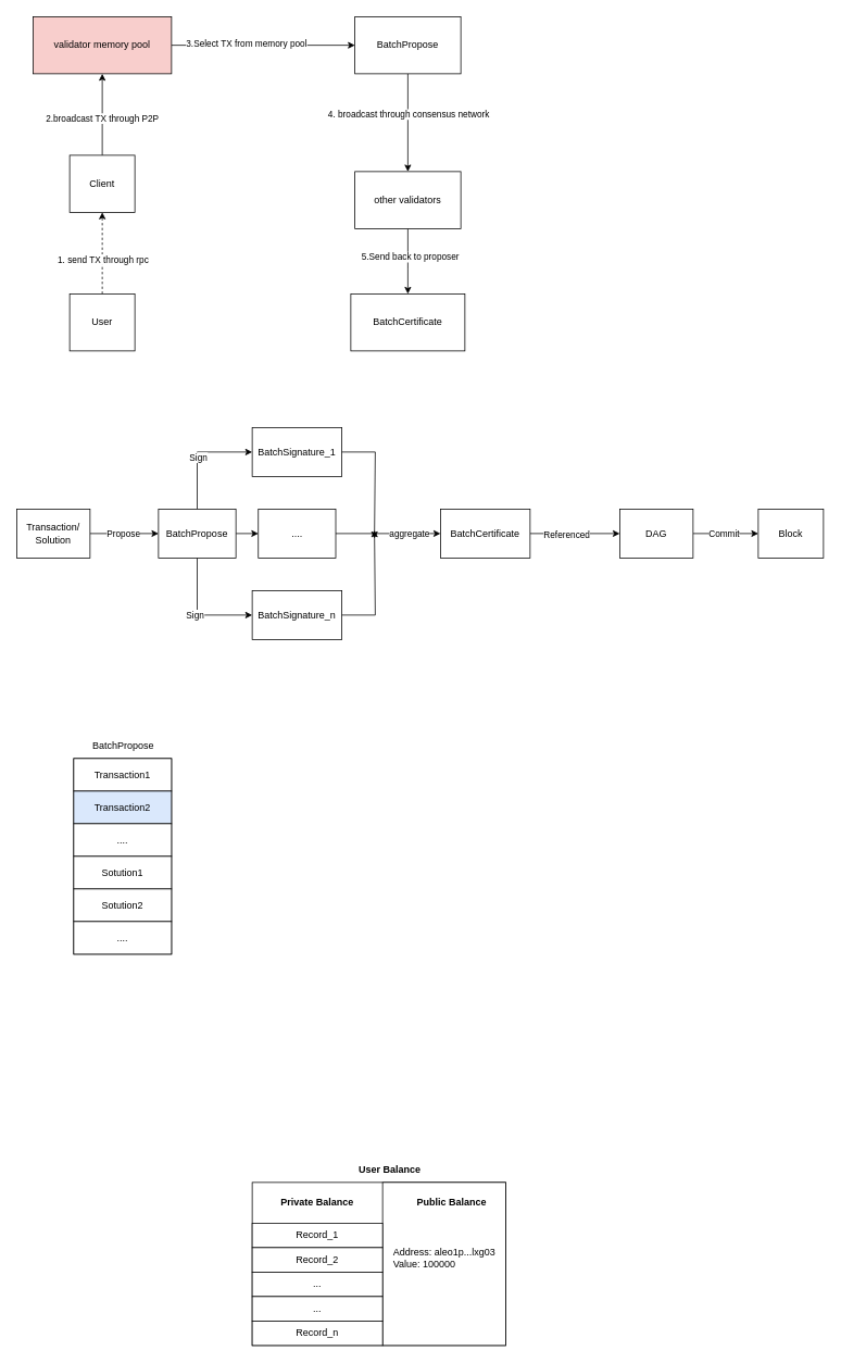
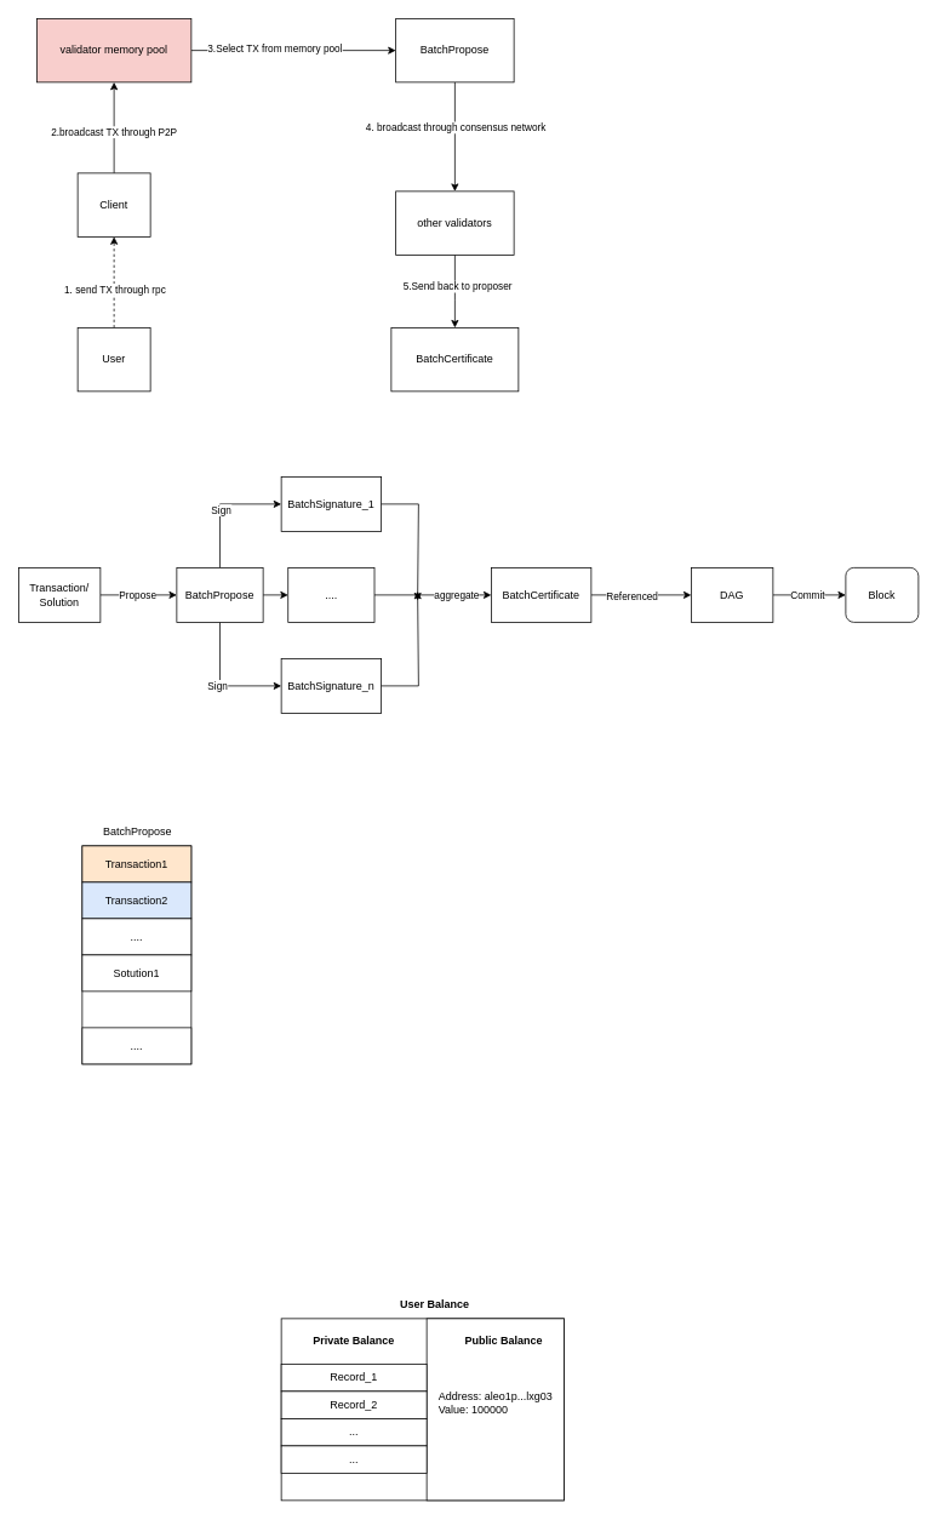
  <mxCell id="0" />
  <mxCell id="1" parent="0" />
  <mxCell id="2" style="edgeStyle=orthogonalEdgeStyle;rounded=0;orthogonalLoop=1;jettySize=auto;html=1;exitX=0.5;exitY=0;exitDx=0;exitDy=0;entryX=0.5;entryY=1;entryDx=0;entryDy=0;" parent="1" source="4" target="10" edge="1"><mxGeometry relative="1" as="geometry" /></mxCell>
  <mxCell id="3" value="2.broadcast TX through P2P" style="edgeLabel;html=1;align=center;verticalAlign=middle;resizable=0;points=[];" parent="2" vertex="1" connectable="0"><mxGeometry x="-0.08" y="1" relative="1" as="geometry"><mxPoint as="offset" /></mxGeometry></mxCell>
  <mxCell id="4" value="Client" style="rounded=0;whiteSpace=wrap;html=1;" parent="1" vertex="1"><mxGeometry x="85" y="190" width="80" height="70" as="geometry" /></mxCell>
  <mxCell id="5" style="edgeStyle=orthogonalEdgeStyle;rounded=0;orthogonalLoop=1;jettySize=auto;html=1;exitX=0.5;exitY=0;exitDx=0;exitDy=0;entryX=0.5;entryY=1;entryDx=0;entryDy=0;dashed=1;" parent="1" source="7" target="4" edge="1"><mxGeometry relative="1" as="geometry" /></mxCell>
  <mxCell id="6" value="1. send TX through&amp;nbsp;rpc" style="edgeLabel;html=1;align=center;verticalAlign=middle;resizable=0;points=[];" parent="5" vertex="1" connectable="0"><mxGeometry x="-0.14" relative="1" as="geometry"><mxPoint as="offset" /></mxGeometry></mxCell>
  <mxCell id="7" value="User" style="rounded=0;whiteSpace=wrap;html=1;" parent="1" vertex="1"><mxGeometry x="85" y="360" width="80" height="70" as="geometry" /></mxCell>
  <mxCell id="8" style="edgeStyle=orthogonalEdgeStyle;rounded=0;orthogonalLoop=1;jettySize=auto;html=1;exitX=1;exitY=0.5;exitDx=0;exitDy=0;entryX=0;entryY=0.5;entryDx=0;entryDy=0;" parent="1" source="10" target="13" edge="1"><mxGeometry relative="1" as="geometry" /></mxCell>
  <mxCell id="9" value="3.Select TX from memory pool" style="edgeLabel;html=1;align=center;verticalAlign=middle;resizable=0;points=[];" parent="8" vertex="1" connectable="0"><mxGeometry x="-0.187" y="3" relative="1" as="geometry"><mxPoint as="offset" /></mxGeometry></mxCell>
  <mxCell id="10" value="validator memory pool" style="rounded=0;whiteSpace=wrap;html=1;fillColor=#f8cecc;" parent="1" vertex="1"><mxGeometry x="40" y="20" width="170" height="70" as="geometry" /></mxCell>
  <mxCell id="11" style="edgeStyle=orthogonalEdgeStyle;rounded=0;orthogonalLoop=1;jettySize=auto;html=1;exitX=0.5;exitY=1;exitDx=0;exitDy=0;entryX=0.5;entryY=0;entryDx=0;entryDy=0;" parent="1" source="13" target="16" edge="1"><mxGeometry relative="1" as="geometry" /></mxCell>
  <mxCell id="12" value="4. broadcast through consensus network" style="edgeLabel;html=1;align=center;verticalAlign=middle;resizable=0;points=[];" parent="11" vertex="1" connectable="0"><mxGeometry x="-0.183" relative="1" as="geometry"><mxPoint as="offset" /></mxGeometry></mxCell>
  <mxCell id="13" value="BatchPropose" style="rounded=0;whiteSpace=wrap;html=1;" parent="1" vertex="1"><mxGeometry x="435" y="20" width="130" height="70" as="geometry" /></mxCell>
  <mxCell id="14" style="edgeStyle=orthogonalEdgeStyle;rounded=0;orthogonalLoop=1;jettySize=auto;html=1;exitX=0.5;exitY=1;exitDx=0;exitDy=0;entryX=0.5;entryY=0;entryDx=0;entryDy=0;" parent="1" source="16" target="17" edge="1"><mxGeometry relative="1" as="geometry"><Array as="points"><mxPoint x="500" y="330" /><mxPoint x="500" y="330" /></Array></mxGeometry></mxCell>
  <mxCell id="15" value="5.Send back to proposer" style="edgeLabel;html=1;align=center;verticalAlign=middle;resizable=0;points=[];" parent="14" vertex="1" connectable="0"><mxGeometry x="-0.16" y="2" relative="1" as="geometry"><mxPoint as="offset" /></mxGeometry></mxCell>
  <mxCell id="16" value="other validators" style="rounded=0;whiteSpace=wrap;html=1;" parent="1" vertex="1"><mxGeometry x="435" y="210" width="130" height="70" as="geometry" /></mxCell>
  <mxCell id="17" value="BatchCertificate" style="rounded=0;whiteSpace=wrap;html=1;" parent="1" vertex="1"><mxGeometry x="430" y="360" width="140" height="70" as="geometry" /></mxCell>
  <mxCell id="18" style="edgeStyle=orthogonalEdgeStyle;rounded=0;orthogonalLoop=1;jettySize=auto;html=1;exitX=1;exitY=0.5;exitDx=0;exitDy=0;entryX=0;entryY=0.5;entryDx=0;entryDy=0;" parent="1" source="20" target="26" edge="1"><mxGeometry relative="1" as="geometry" /></mxCell>
  <mxCell id="19" value="Propose" style="edgeLabel;html=1;align=center;verticalAlign=middle;resizable=0;points=[];" parent="18" vertex="1" connectable="0"><mxGeometry x="-0.236" y="1" relative="1" as="geometry"><mxPoint x="8" y="1" as="offset" /></mxGeometry></mxCell>
  <mxCell id="20" value="Transaction/&lt;div&gt;Solution&lt;/div&gt;" style="rounded=0;whiteSpace=wrap;html=1;" parent="1" vertex="1"><mxGeometry x="20" y="624" width="90" height="60" as="geometry" /></mxCell>
  <mxCell id="21" style="edgeStyle=orthogonalEdgeStyle;rounded=0;orthogonalLoop=1;jettySize=auto;html=1;exitX=0.5;exitY=0;exitDx=0;exitDy=0;entryX=0;entryY=0.5;entryDx=0;entryDy=0;" parent="1" source="26" target="37" edge="1"><mxGeometry relative="1" as="geometry" /></mxCell>
  <mxCell id="22" value="Sign" style="edgeLabel;html=1;align=center;verticalAlign=middle;resizable=0;points=[];" parent="21" vertex="1" connectable="0"><mxGeometry x="-0.072" y="-1" relative="1" as="geometry"><mxPoint as="offset" /></mxGeometry></mxCell>
  <mxCell id="23" style="edgeStyle=orthogonalEdgeStyle;rounded=0;orthogonalLoop=1;jettySize=auto;html=1;exitX=0.5;exitY=1;exitDx=0;exitDy=0;entryX=0;entryY=0.5;entryDx=0;entryDy=0;" parent="1" source="26" target="35" edge="1"><mxGeometry relative="1" as="geometry" /></mxCell>
  <mxCell id="24" value="Sign" style="edgeLabel;html=1;align=center;verticalAlign=middle;resizable=0;points=[];" parent="23" vertex="1" connectable="0"><mxGeometry x="-0.001" y="-3" relative="1" as="geometry"><mxPoint as="offset" /></mxGeometry></mxCell>
  <mxCell id="25" style="edgeStyle=orthogonalEdgeStyle;rounded=0;orthogonalLoop=1;jettySize=auto;html=1;exitX=1;exitY=0.5;exitDx=0;exitDy=0;entryX=0;entryY=0.5;entryDx=0;entryDy=0;" parent="1" source="26" target="40" edge="1"><mxGeometry relative="1" as="geometry" /></mxCell>
  <mxCell id="26" value="BatchPropose" style="rounded=0;whiteSpace=wrap;html=1;" parent="1" vertex="1"><mxGeometry x="194" y="624" width="95" height="60" as="geometry" /></mxCell>
  <mxCell id="27" style="edgeStyle=orthogonalEdgeStyle;rounded=0;orthogonalLoop=1;jettySize=auto;html=1;exitX=1;exitY=0.5;exitDx=0;exitDy=0;entryX=0;entryY=0.5;entryDx=0;entryDy=0;" parent="1" source="29" target="32" edge="1"><mxGeometry relative="1" as="geometry" /></mxCell>
  <mxCell id="28" value="Referenced" style="edgeLabel;html=1;align=center;verticalAlign=middle;resizable=0;points=[];" parent="27" vertex="1" connectable="0"><mxGeometry x="-0.2" y="-1" relative="1" as="geometry"><mxPoint as="offset" /></mxGeometry></mxCell>
  <mxCell id="29" value="BatchCertificate" style="rounded=0;whiteSpace=wrap;html=1;" parent="1" vertex="1"><mxGeometry x="540" y="624" width="110" height="60" as="geometry" /></mxCell>
  <mxCell id="30" style="edgeStyle=orthogonalEdgeStyle;rounded=0;orthogonalLoop=1;jettySize=auto;html=1;exitX=1;exitY=0.5;exitDx=0;exitDy=0;entryX=0;entryY=0.5;entryDx=0;entryDy=0;" parent="1" source="32" target="33" edge="1"><mxGeometry relative="1" as="geometry" /></mxCell>
  <mxCell id="31" value="Commit" style="edgeLabel;html=1;align=center;verticalAlign=middle;resizable=0;points=[];" parent="30" vertex="1" connectable="0"><mxGeometry x="-0.075" y="1" relative="1" as="geometry"><mxPoint as="offset" /></mxGeometry></mxCell>
  <mxCell id="32" value="DAG" style="rounded=0;whiteSpace=wrap;html=1;" parent="1" vertex="1"><mxGeometry x="760" y="624" width="90" height="60" as="geometry" /></mxCell>
- <mxCell id="33" value="Block" style="rounded=0;whiteSpace=wrap;html=1;" parent="1" vertex="1"><mxGeometry x="930" y="624" width="80" height="60" as="geometry" /></mxCell>
+ <mxCell id="33" value="Block" style="whiteSpace=wrap;html=1;rounded=1;" parent="1" vertex="1"><mxGeometry x="930" y="624" width="80" height="60" as="geometry" /></mxCell>
  <mxCell id="34" style="edgeStyle=orthogonalEdgeStyle;rounded=0;orthogonalLoop=1;jettySize=auto;html=1;exitX=1;exitY=0.5;exitDx=0;exitDy=0;" parent="1" edge="1"><mxGeometry relative="1" as="geometry"><mxPoint x="459" y="650" as="targetPoint" /><mxPoint x="368" y="754" as="sourcePoint" /><Array as="points"><mxPoint x="460" y="754" /></Array></mxGeometry></mxCell>
  <mxCell id="35" value="BatchSignature_n" style="rounded=0;whiteSpace=wrap;html=1;" parent="1" vertex="1"><mxGeometry x="309" y="724" width="110" height="60" as="geometry" /></mxCell>
  <mxCell id="36" style="edgeStyle=orthogonalEdgeStyle;rounded=0;orthogonalLoop=1;jettySize=auto;html=1;exitX=1;exitY=0.5;exitDx=0;exitDy=0;" parent="1" edge="1"><mxGeometry relative="1" as="geometry"><mxPoint x="459" y="660" as="targetPoint" /><mxPoint x="368" y="554" as="sourcePoint" /><Array as="points"><mxPoint x="460" y="554" /></Array></mxGeometry></mxCell>
  <mxCell id="37" value="BatchSignature_1" style="rounded=0;whiteSpace=wrap;html=1;" parent="1" vertex="1"><mxGeometry x="309" y="524" width="110" height="60" as="geometry" /></mxCell>
  <mxCell id="38" style="edgeStyle=orthogonalEdgeStyle;rounded=0;orthogonalLoop=1;jettySize=auto;html=1;exitX=1;exitY=0.5;exitDx=0;exitDy=0;entryX=0;entryY=0.5;entryDx=0;entryDy=0;" parent="1" source="40" target="29" edge="1"><mxGeometry relative="1" as="geometry" /></mxCell>
  <mxCell id="39" value="aggregate" style="edgeLabel;html=1;align=center;verticalAlign=middle;resizable=0;points=[];" parent="38" vertex="1" connectable="0"><mxGeometry x="0.608" y="1" relative="1" as="geometry"><mxPoint x="-13" y="1" as="offset" /></mxGeometry></mxCell>
  <mxCell id="40" value="...." style="rounded=0;whiteSpace=wrap;html=1;" parent="1" vertex="1"><mxGeometry x="316.5" y="624" width="95" height="60" as="geometry" /></mxCell>
  <mxCell id="41" value="" style="rounded=0;whiteSpace=wrap;html=1;" parent="1" vertex="1"><mxGeometry x="90" y="930" width="120" height="240" as="geometry" /></mxCell>
- <mxCell id="42" value="Transaction1" style="rounded=0;whiteSpace=wrap;html=1;" parent="1" vertex="1"><mxGeometry x="90" y="930" width="120" height="40" as="geometry" /></mxCell>
+ <mxCell id="42" value="Transaction1" style="rounded=0;whiteSpace=wrap;html=1;fillColor=#ffe6cc;" parent="1" vertex="1"><mxGeometry x="90" y="930" width="120" height="40" as="geometry" /></mxCell>
  <mxCell id="43" value="Transaction2" style="rounded=0;whiteSpace=wrap;html=1;fillColor=#dae8fc;" parent="1" vertex="1"><mxGeometry x="90" y="970" width="120" height="40" as="geometry" /></mxCell>
  <mxCell id="44" value="BatchPropose" style="text;html=1;align=center;verticalAlign=middle;whiteSpace=wrap;rounded=0;" parent="1" vertex="1"><mxGeometry x="120.5" y="900" width="60" height="30" as="geometry" /></mxCell>
  <mxCell id="45" value="...." style="rounded=0;whiteSpace=wrap;html=1;" parent="1" vertex="1"><mxGeometry x="90" y="1010" width="120" height="40" as="geometry" /></mxCell>
  <mxCell id="46" value="Sotution1" style="rounded=0;whiteSpace=wrap;html=1;" parent="1" vertex="1"><mxGeometry x="90" y="1050" width="120" height="40" as="geometry" /></mxCell>
- <mxCell id="47" value="Sotution2" style="rounded=0;whiteSpace=wrap;html=1;" parent="1" vertex="1"><mxGeometry x="90" y="1090" width="120" height="40" as="geometry" /></mxCell>
  <mxCell id="48" value="...." style="rounded=0;whiteSpace=wrap;html=1;" parent="1" vertex="1"><mxGeometry x="90" y="1130" width="120" height="40" as="geometry" /></mxCell>
  <mxCell id="49" value="" style="rounded=0;whiteSpace=wrap;html=1;" vertex="1" parent="1"><mxGeometry x="309" y="1450" width="311" height="200" as="geometry" /></mxCell>
  <mxCell id="50" value="&lt;b&gt;User Balance&lt;/b&gt;" style="text;html=1;align=center;verticalAlign=middle;whiteSpace=wrap;rounded=0;" vertex="1" parent="1"><mxGeometry x="435" y="1420" width="86" height="30" as="geometry" /></mxCell>
  <mxCell id="51" value="&lt;b&gt;Private Balance&lt;/b&gt;" style="text;html=1;align=center;verticalAlign=middle;whiteSpace=wrap;rounded=0;" vertex="1" parent="1"><mxGeometry x="339" y="1460" width="100" height="30" as="geometry" /></mxCell>
  <mxCell id="52" value="&lt;div style=&quot;text-align: left;&quot;&gt;&lt;br&gt;&lt;/div&gt;" style="rounded=0;whiteSpace=wrap;html=1;" vertex="1" parent="1"><mxGeometry x="469" y="1450" width="151" height="200" as="geometry" /></mxCell>
  <mxCell id="53" value="&lt;b&gt;Public Balance&lt;/b&gt;" style="text;html=1;align=center;verticalAlign=middle;whiteSpace=wrap;rounded=0;" vertex="1" parent="1"><mxGeometry x="504" y="1460" width="100" height="30" as="geometry" /></mxCell>
  <mxCell id="54" value="Record_1" style="rounded=0;whiteSpace=wrap;html=1;" vertex="1" parent="1"><mxGeometry x="309" y="1500" width="160" height="30" as="geometry" /></mxCell>
  <mxCell id="55" value="Record_2" style="rounded=0;whiteSpace=wrap;html=1;" vertex="1" parent="1"><mxGeometry x="309" y="1530" width="160" height="30" as="geometry" /></mxCell>
  <mxCell id="56" value="..." style="rounded=0;whiteSpace=wrap;html=1;" vertex="1" parent="1"><mxGeometry x="309" y="1560" width="160" height="30" as="geometry" /></mxCell>
  <mxCell id="57" value="..." style="rounded=0;whiteSpace=wrap;html=1;" vertex="1" parent="1"><mxGeometry x="309" y="1590" width="160" height="30" as="geometry" /></mxCell>
- <mxCell id="58" value="Record_n" style="rounded=0;whiteSpace=wrap;html=1;" vertex="1" parent="1"><mxGeometry x="309" y="1620" width="160" height="30" as="geometry" /></mxCell>
  <mxCell id="59" value="&lt;div style=&quot;text-align: left;&quot;&gt;Address: aleo1p...lxg03&lt;/div&gt;&lt;div&gt;&lt;div style=&quot;text-align: left;&quot;&gt;Value: 100000&amp;nbsp;&lt;/div&gt;&lt;/div&gt;&lt;div&gt;&lt;br&gt;&lt;/div&gt;" style="text;html=1;align=center;verticalAlign=middle;whiteSpace=wrap;rounded=0;" vertex="1" parent="1"><mxGeometry x="464.5" y="1535" width="160" height="30" as="geometry" /></mxCell>
